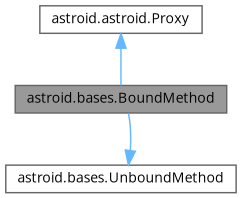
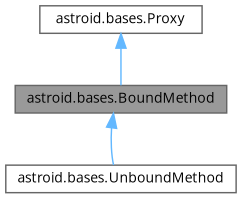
  digraph {
    fontname="Open Sans"
    node [color=gray40 fillcolor=white fontname="Open Sans" fontsize=10 shape=box style=filled]
    edge [color=steelblue1 dir=back fontname="Open Sans" fontsize=10 labelfontname=Helvetica labelfontsize=10 style=solid]
    n1 [fillcolor=grey60 fontcolor=black height=0.2 label="astroid.bases.BoundMethod" width=0.4]
    n2 [height=0.2 label="astroid.bases.UnboundMethod" width=0.4]
-   n3 [height=0.2 label="astroid.astroid.Proxy" width=0.4]
-   n2 -> n1
+   n3 [height=0.2 label="astroid.bases.Proxy" width=0.4]
+   n1 -> n2
    n3 -> n1
  }
